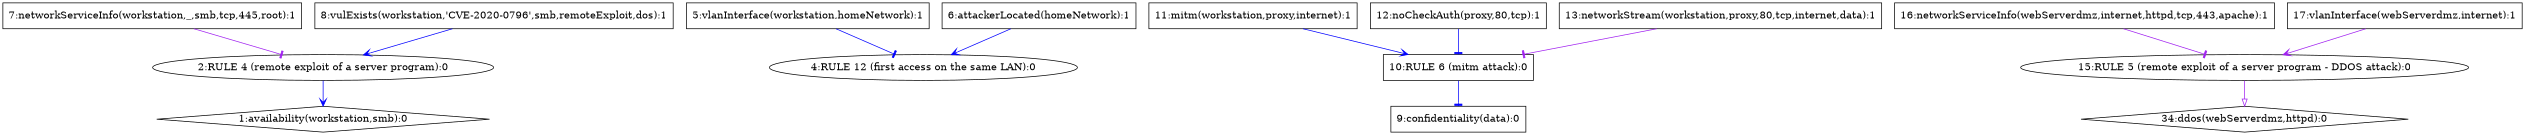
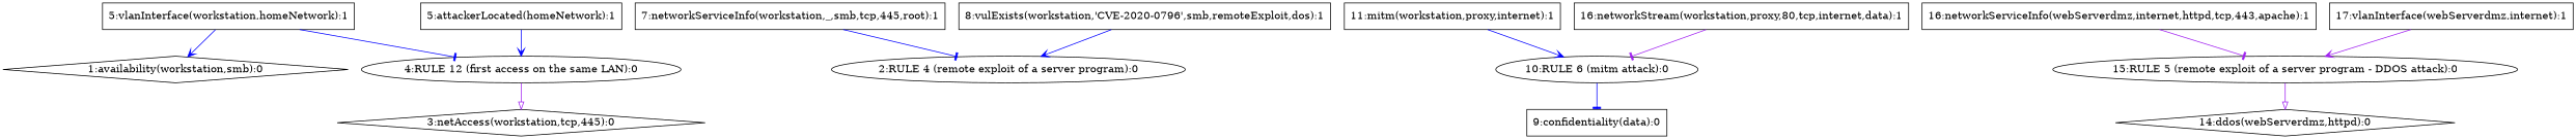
  digraph {
    node [shape=box]
    edge [arrowhead=tee color=blue]
    n1 [label="1:availability(workstation,smb):0" shape=diamond]
    n2 [label="2:RULE 4 (remote exploit of a server program):0" shape=ellipse]
+   n3 [label="3:netAccess(workstation,tcp,445):0" shape=diamond]
    n4 [label="4:RULE 12 (first access on the same LAN):0" shape=ellipse]
    n5 [label="5:vlanInterface(workstation,homeNetwork):1"]
-   n6 [label="6:attackerLocated(homeNetwork):1"]
+   n6 [label="5:attackerLocated(homeNetwork):1"]
    n7 [label="7:networkServiceInfo(workstation,_,smb,tcp,445,root):1"]
    n8 [label="8:vulExists(workstation,'CVE-2020-0796',smb,remoteExploit,dos):1"]
    n9 [label="9:confidentiality(data):0"]
-   n10 [label="10:RULE 6 (mitm attack):0"]
+   n10 [label="10:RULE 6 (mitm attack):0" shape=ellipse]
    n11 [label="11:mitm(workstation,proxy,internet):1"]
-   n12 [label="12:noCheckAuth(proxy,80,tcp):1"]
-   n13 [label="13:networkStream(workstation,proxy,80,tcp,internet,data):1"]
-   n14 [label="34:ddos(webServerdmz,httpd):0" shape=diamond]
+   n13 [label="16:networkStream(workstation,proxy,80,tcp,internet,data):1"]
+   n14 [label="14:ddos(webServerdmz,httpd):0" shape=diamond]
    n15 [label="15:RULE 5 (remote exploit of a server program - DDOS attack):0" shape=ellipse]
    n16 [label="16:networkServiceInfo(webServerdmz,internet,httpd,tcp,443,apache):1"]
    n17 [label="17:vlanInterface(webServerdmz,internet):1"]
-   n2 -> n1 [arrowhead=vee]
+   n5 -> n1 [arrowhead=vee]
+   n4 -> n3 [arrowhead=onormal color=purple]
    n5 -> n4
    n6 -> n4 [arrowhead=vee]
-   n7 -> n2 [color=purple]
+   n7 -> n2
    n8 -> n2 [arrowhead=vee]
    n10 -> n9
    n11 -> n10 [arrowhead=vee]
-   n12 -> n10
    n13 -> n10 [color=purple]
    n15 -> n14 [arrowhead=onormal color=purple]
    n16 -> n15 [color=purple]
    n17 -> n15 [arrowhead=vee color=purple]
  }
